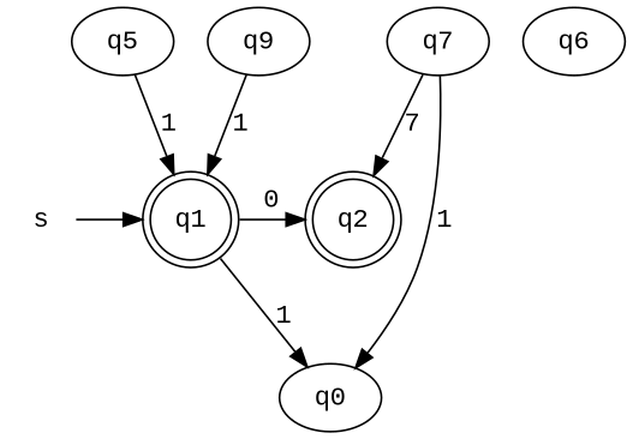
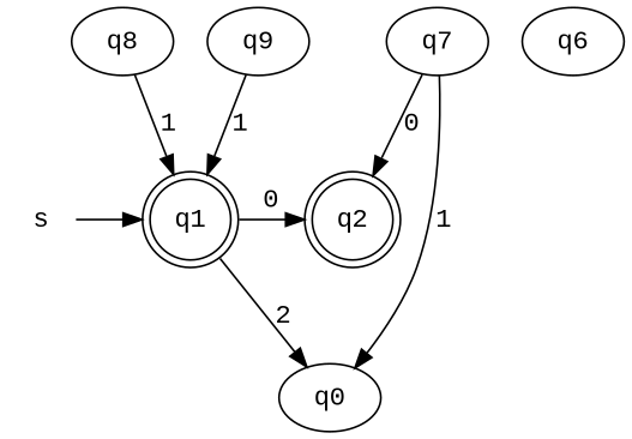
  digraph {
    fontname="Liberation Mono"
    node [fontname="Liberation Mono"]
    edge [fontname="Liberation Mono"]
    s [color=white shape=circle]
    q1 [shape=doublecircle]
    q2 [shape=doublecircle]
    n4 [label=q0]
-   q5
+   q5 [label=q8]
    q6
    q7
    q9
    subgraph sub_1 {
      rank=same
      s
      q1
    }
    subgraph sub_2 {
      rank=same
      q1
      q2
    }
    s -> q1 [label="\n"]
    q1 -> q2 [label=0]
-   q1 -> n4 [label=1]
+   q1 -> n4 [label=2]
    q5 -> q1 [label=1]
-   q7 -> q2 [label=7]
+   q7 -> q2 [label=0]
    q7 -> n4 [label=1]
    q9 -> q1 [label=1]
  }
